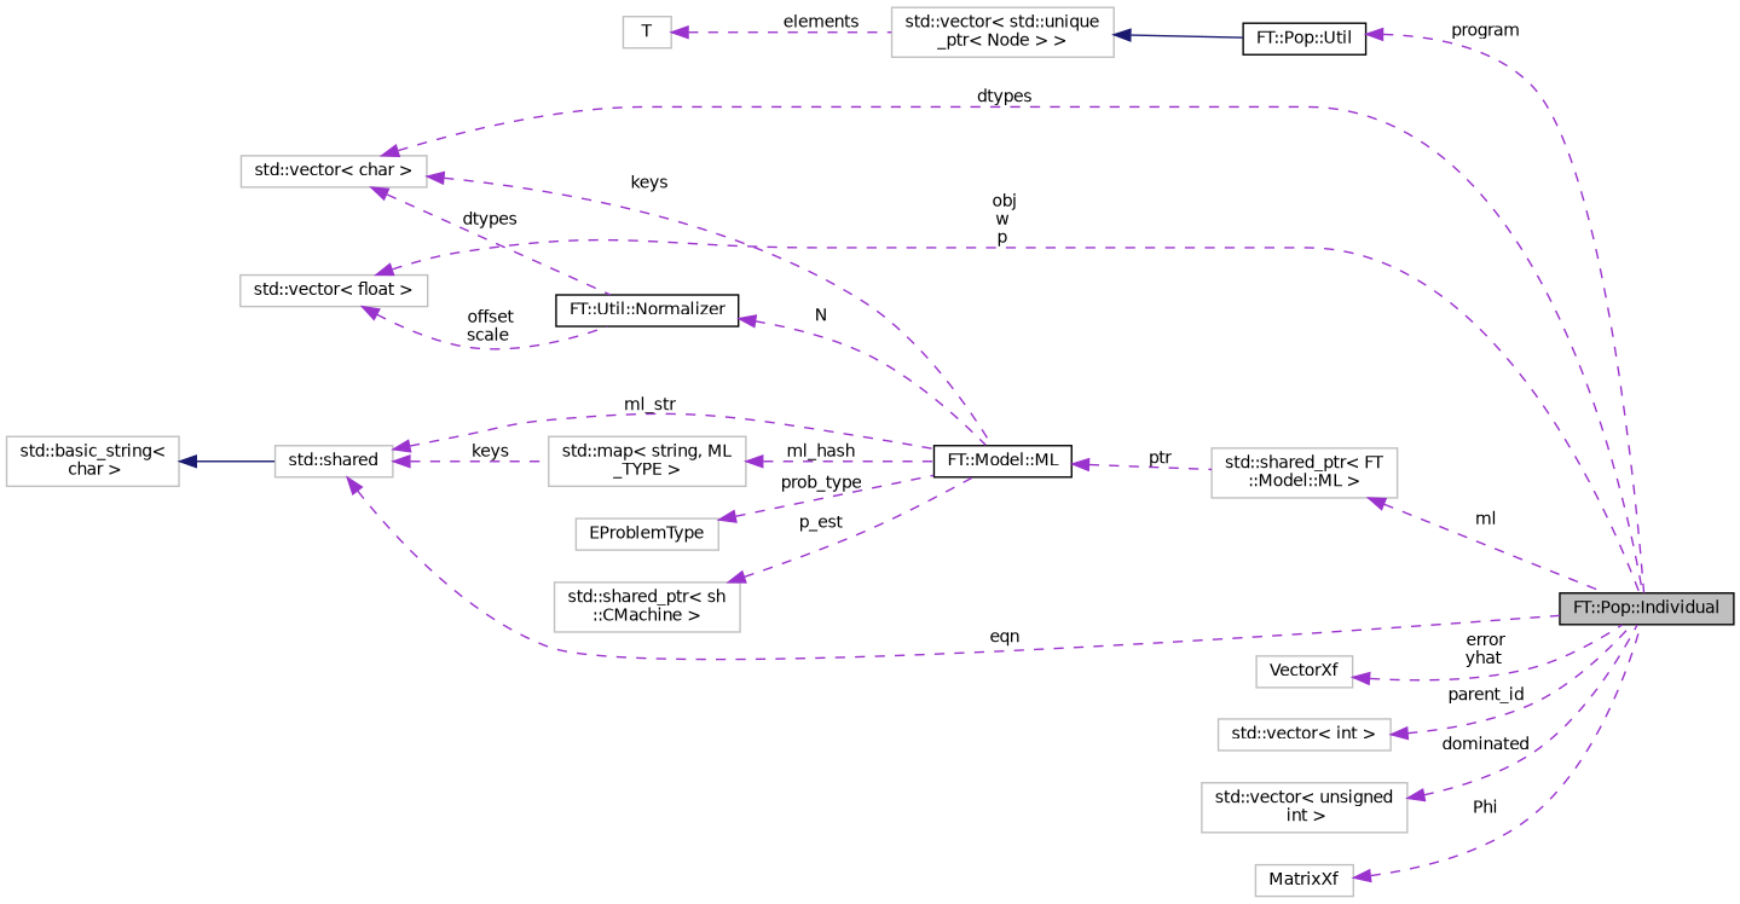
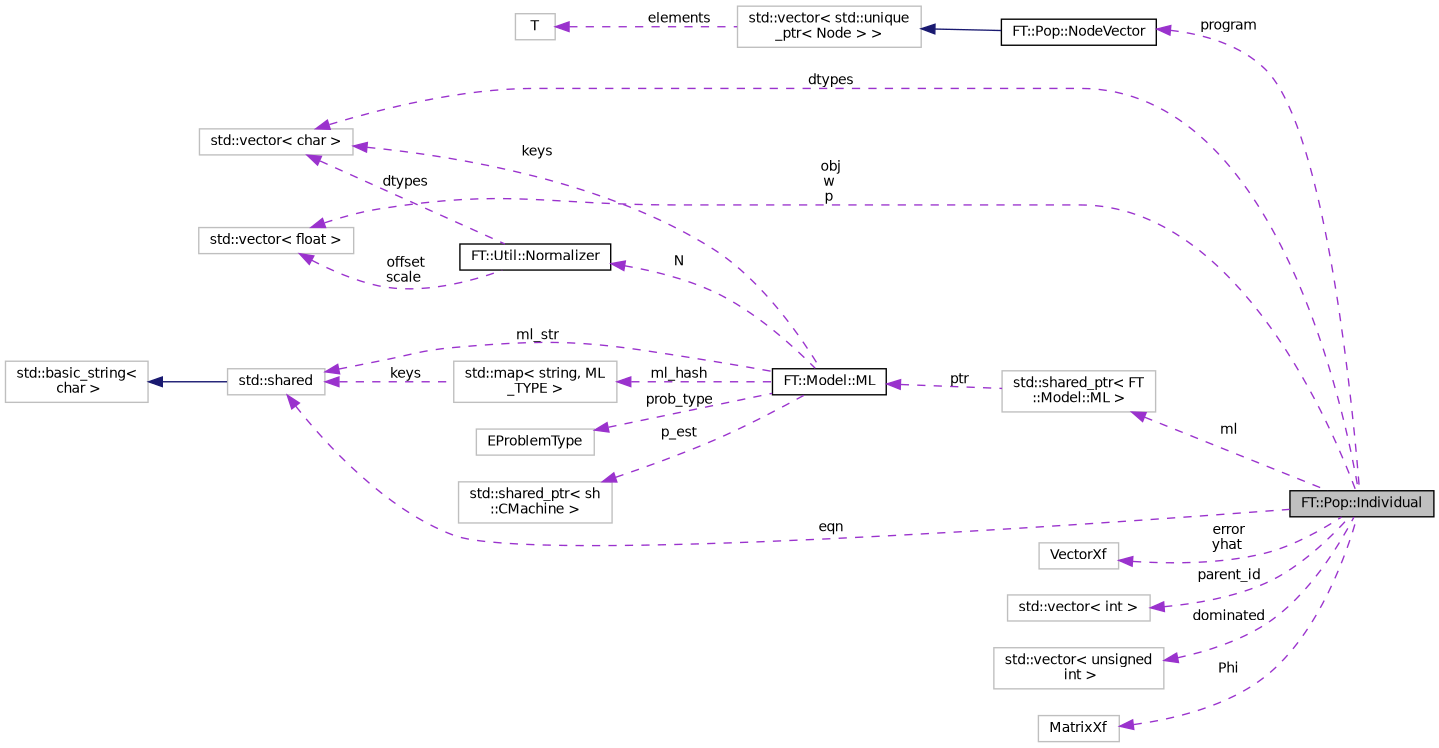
  digraph {
    rankdir=LR
    node [color=grey75 fillcolor=white fontname=Helvetica fontsize=10 shape=record style=filled]
    edge [color=darkorchid3 dir=back fontname=Helvetica fontsize=10 labelfontname=Helvetica labelfontsize=10 style=dashed]
    n1 [color=black fillcolor=grey75 fontcolor=black height=0.2 label="FT::Pop::Individual" width=0.4]
-   n2 [color=black height=0.2 label="FT::Pop::Util" width=0.4]
+   n2 [color=black height=0.2 label="FT::Pop::NodeVector" width=0.4]
    n3 [height=0.2 label="std::vector\< std::unique\l_ptr\< Node \> \>" width=0.4]
    n4 [height=0.2 label=T width=0.4]
    n5 [height=0.2 label="std::vector\< char \>" width=0.4]
    n6 [color=black height=0.2 label="FT::Model::ML" width=0.4]
    n7 [color=black height=0.2 label="FT::Util::Normalizer" width=0.4]
    n8 [height=0.2 label="std::shared_ptr\< FT\l::Model::ML \>" width=0.4]
    n9 [height=0.2 label="std::shared" width=0.4]
    n10 [height=0.2 label="std::map\< string, ML\l_TYPE \>" width=0.4]
    n11 [height=0.2 label="std::basic_string\<\l char \>" width=0.4]
    n12 [height=0.2 label=VectorXf width=0.4]
    n13 [height=0.2 label="std::vector\< int \>" width=0.4]
    n14 [height=0.2 label="std::vector\< float \>" width=0.4]
    n15 [height=0.2 label=EProblemType width=0.4]
    n16 [height=0.2 label="std::shared_ptr\< sh\l::CMachine \>" width=0.4]
    n17 [height=0.2 label="std::vector\< unsigned\l int \>" width=0.4]
    n18 [height=0.2 label=MatrixXf width=0.4]
    n2 -> n1 [label=" program"]
    n3 -> n2 [color=midnightblue style=solid]
    n4 -> n3 [label=" elements"]
    n5 -> n1 [label=" dtypes"]
    n5 -> n6 [label=" keys"]
    n5 -> n7 [label=" dtypes"]
    n6 -> n8 [label=" ptr"]
    n7 -> n6 [label=" N"]
    n8 -> n1 [label=" ml"]
    n9 -> n1 [label=" eqn"]
    n9 -> n6 [label=" ml_str"]
    n9 -> n10 [label=" keys"]
    n10 -> n6 [label=" ml_hash"]
    n11 -> n9 [color=midnightblue style=solid]
    n12 -> n1 [label=" error\nyhat"]
    n13 -> n1 [label=" parent_id"]
    n14 -> n1 [label=" obj\nw\np"]
    n14 -> n7 [label=" offset\nscale"]
    n15 -> n6 [label=" prob_type"]
    n16 -> n6 [label=" p_est"]
    n17 -> n1 [label=" dominated"]
    n18 -> n1 [label=" Phi"]
  }
